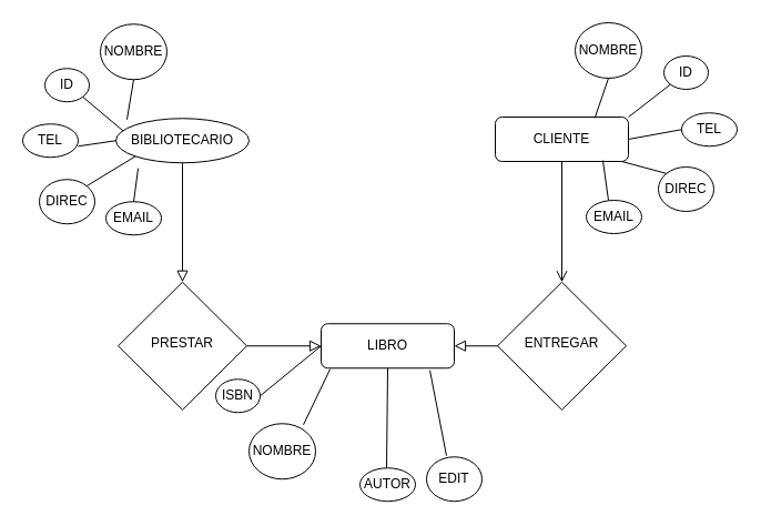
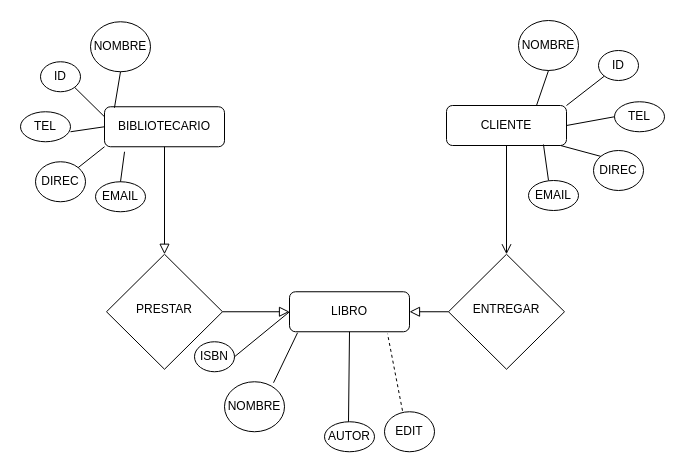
  <mxCell id="0" />
  <mxCell id="1" parent="0" />
  <mxCell id="2" value="" style="rounded=0;html=1;jettySize=auto;orthogonalLoop=1;fontSize=11;endArrow=block;endFill=0;endSize=8;strokeWidth=1;shadow=0;labelBackgroundColor=none;edgeStyle=orthogonalEdgeStyle;entryX=0;entryY=0.5;entryDx=0;entryDy=0;exitX=1;exitY=0.5;exitDx=0;exitDy=0;" parent="1" source="4" target="6" edge="1"><mxGeometry relative="1" as="geometry"><mxPoint x="284" y="211.25" as="sourcePoint" /><mxPoint x="284" y="261.25" as="targetPoint" /></mxGeometry></mxCell>
- <mxCell id="3" value="BIBLIOTECARIO" style="ellipse;whiteSpace=wrap;html=1;fontSize=12;glass=0;strokeWidth=1;shadow=0;" parent="1" vertex="1"><mxGeometry x="104" y="106.25" width="120" height="40" as="geometry" /></mxCell>
+ <mxCell id="3" value="BIBLIOTECARIO" style="rounded=1;whiteSpace=wrap;html=1;fontSize=12;glass=0;strokeWidth=1;shadow=0;" parent="1" vertex="1"><mxGeometry x="104" y="106.25" width="120" height="40" as="geometry" /></mxCell>
  <mxCell id="4" value="PRESTAR" style="rhombus;whiteSpace=wrap;html=1;shadow=0;fontFamily=Helvetica;fontSize=12;align=center;strokeWidth=1;spacing=6;spacingTop=-4;" parent="1" vertex="1"><mxGeometry x="106" y="253.75" width="116" height="115" as="geometry" /></mxCell>
  <mxCell id="5" value="CLIENTE" style="rounded=1;whiteSpace=wrap;html=1;fontSize=12;glass=0;strokeWidth=1;shadow=0;" parent="1" vertex="1"><mxGeometry x="446" y="105" width="120" height="40" as="geometry" /></mxCell>
  <mxCell id="6" value="LIBRO" style="rounded=1;whiteSpace=wrap;html=1;fontSize=12;glass=0;strokeWidth=1;shadow=0;" parent="1" vertex="1"><mxGeometry x="289" y="291.25" width="120" height="40" as="geometry" /></mxCell>
  <mxCell id="7" value="NOMBRE" style="ellipse;whiteSpace=wrap;html=1;" vertex="1" parent="1"><mxGeometry x="90" y="21.25" width="60" height="50" as="geometry" /></mxCell>
  <mxCell id="8" value="ID" style="ellipse;whiteSpace=wrap;html=1;" vertex="1" parent="1"><mxGeometry x="40" y="61.25" width="40" height="30" as="geometry" /></mxCell>
  <mxCell id="9" value="TEL" style="ellipse;whiteSpace=wrap;html=1;" vertex="1" parent="1"><mxGeometry x="20" y="111.25" width="50" height="30" as="geometry" /></mxCell>
  <mxCell id="10" value="DIREC" style="ellipse;whiteSpace=wrap;html=1;" vertex="1" parent="1"><mxGeometry x="35" y="161.25" width="50" height="40" as="geometry" /></mxCell>
  <mxCell id="11" value="EMAIL" style="ellipse;whiteSpace=wrap;html=1;" vertex="1" parent="1"><mxGeometry x="95" y="181.25" width="50" height="30" as="geometry" /></mxCell>
  <mxCell id="12" value="" style="endArrow=none;html=1;rounded=0;entryX=0.167;entryY=1.125;entryDx=0;entryDy=0;entryPerimeter=0;exitX=0.5;exitY=0;exitDx=0;exitDy=0;" edge="1" parent="1" source="11" target="3"><mxGeometry width="50" height="50" relative="1" as="geometry"><mxPoint x="150" y="221.25" as="sourcePoint" /><mxPoint x="180" y="181.25" as="targetPoint" /></mxGeometry></mxCell>
  <mxCell id="13" value="" style="endArrow=none;html=1;rounded=0;exitX=1;exitY=0;exitDx=0;exitDy=0;entryX=0;entryY=1;entryDx=0;entryDy=0;" edge="1" parent="1" source="10" target="3"><mxGeometry width="50" height="50" relative="1" as="geometry"><mxPoint x="60" y="161.25" as="sourcePoint" /><mxPoint x="110" y="111.25" as="targetPoint" /></mxGeometry></mxCell>
  <mxCell id="14" value="" style="endArrow=none;html=1;rounded=0;entryX=0;entryY=0.5;entryDx=0;entryDy=0;" edge="1" parent="1" target="3"><mxGeometry width="50" height="50" relative="1" as="geometry"><mxPoint x="70" y="131.25" as="sourcePoint" /><mxPoint x="120" y="81.25" as="targetPoint" /></mxGeometry></mxCell>
  <mxCell id="15" value="" style="endArrow=none;html=1;rounded=0;exitX=0.083;exitY=0.025;exitDx=0;exitDy=0;exitPerimeter=0;entryX=0.5;entryY=1;entryDx=0;entryDy=0;" edge="1" parent="1" source="3" target="7"><mxGeometry width="50" height="50" relative="1" as="geometry"><mxPoint x="140" y="101.25" as="sourcePoint" /><mxPoint x="190" y="51.25" as="targetPoint" /></mxGeometry></mxCell>
  <mxCell id="16" value="" style="endArrow=none;html=1;rounded=0;entryX=1;entryY=1;entryDx=0;entryDy=0;exitX=0;exitY=0.25;exitDx=0;exitDy=0;" edge="1" parent="1" source="3" target="8"><mxGeometry width="50" height="50" relative="1" as="geometry"><mxPoint x="70" y="141.25" as="sourcePoint" /><mxPoint x="120" y="91.25" as="targetPoint" /></mxGeometry></mxCell>
  <mxCell id="17" value="NOMBRE" style="ellipse;whiteSpace=wrap;html=1;" vertex="1" parent="1"><mxGeometry x="518" y="20" width="60" height="50" as="geometry" /></mxCell>
  <mxCell id="18" value="ID" style="ellipse;whiteSpace=wrap;html=1;" vertex="1" parent="1"><mxGeometry x="598" y="50" width="40" height="30" as="geometry" /></mxCell>
  <mxCell id="19" value="TEL" style="ellipse;whiteSpace=wrap;html=1;" vertex="1" parent="1"><mxGeometry x="614" y="101.25" width="50" height="30" as="geometry" /></mxCell>
  <mxCell id="20" value="DIREC" style="ellipse;whiteSpace=wrap;html=1;" vertex="1" parent="1"><mxGeometry x="593" y="150" width="50" height="40" as="geometry" /></mxCell>
  <mxCell id="21" value="EMAIL" style="ellipse;whiteSpace=wrap;html=1;" vertex="1" parent="1"><mxGeometry x="528" y="180" width="50" height="30" as="geometry" /></mxCell>
  <mxCell id="22" value="" style="endArrow=none;html=1;rounded=0;exitX=0.75;exitY=0;exitDx=0;exitDy=0;entryX=0.5;entryY=1;entryDx=0;entryDy=0;" edge="1" parent="1" source="5" target="17"><mxGeometry width="50" height="50" relative="1" as="geometry"><mxPoint x="498" y="120" as="sourcePoint" /><mxPoint x="548" y="70" as="targetPoint" /></mxGeometry></mxCell>
  <mxCell id="23" value="" style="endArrow=none;html=1;rounded=0;entryX=0;entryY=1;entryDx=0;entryDy=0;exitX=1;exitY=0;exitDx=0;exitDy=0;" edge="1" parent="1" source="5" target="18"><mxGeometry width="50" height="50" relative="1" as="geometry"><mxPoint x="574" y="101.25" as="sourcePoint" /><mxPoint x="618" y="60" as="targetPoint" /></mxGeometry></mxCell>
  <mxCell id="24" value="" style="endArrow=none;html=1;rounded=0;entryX=0.808;entryY=0.975;entryDx=0;entryDy=0;entryPerimeter=0;" edge="1" parent="1" target="5"><mxGeometry width="50" height="50" relative="1" as="geometry"><mxPoint x="548" y="180" as="sourcePoint" /><mxPoint x="548" y="160" as="targetPoint" /></mxGeometry></mxCell>
  <mxCell id="25" value="" style="endArrow=none;html=1;rounded=0;exitX=1;exitY=0.5;exitDx=0;exitDy=0;entryX=0;entryY=0.5;entryDx=0;entryDy=0;" edge="1" parent="1" source="5" target="19"><mxGeometry width="50" height="50" relative="1" as="geometry"><mxPoint x="558" y="180" as="sourcePoint" /><mxPoint x="608" y="130" as="targetPoint" /></mxGeometry></mxCell>
  <mxCell id="26" value="" style="endArrow=none;html=1;rounded=0;entryX=0;entryY=0;entryDx=0;entryDy=0;exitX=0.95;exitY=1;exitDx=0;exitDy=0;exitPerimeter=0;" edge="1" parent="1" source="5" target="20"><mxGeometry width="50" height="50" relative="1" as="geometry"><mxPoint x="548" y="200" as="sourcePoint" /><mxPoint x="598" y="150" as="targetPoint" /></mxGeometry></mxCell>
  <mxCell id="27" value="NOMBRE" style="ellipse;whiteSpace=wrap;html=1;" vertex="1" parent="1"><mxGeometry x="224" y="381.25" width="60" height="50" as="geometry" /></mxCell>
  <mxCell id="28" value="ISBN" style="ellipse;whiteSpace=wrap;html=1;" vertex="1" parent="1"><mxGeometry x="194" y="341.25" width="40" height="30" as="geometry" /></mxCell>
  <mxCell id="29" value="AUTOR" style="ellipse;whiteSpace=wrap;html=1;" vertex="1" parent="1"><mxGeometry x="324" y="421.25" width="50" height="30" as="geometry" /></mxCell>
  <mxCell id="30" value="EDIT" style="ellipse;whiteSpace=wrap;html=1;" vertex="1" parent="1"><mxGeometry x="384" y="411.25" width="50" height="40" as="geometry" /></mxCell>
  <mxCell id="31" value="" style="endArrow=none;html=1;rounded=0;entryX=0.067;entryY=1.025;entryDx=0;entryDy=0;entryPerimeter=0;exitX=0.817;exitY=0.02;exitDx=0;exitDy=0;exitPerimeter=0;" edge="1" parent="1" source="27" target="6"><mxGeometry width="50" height="50" relative="1" as="geometry"><mxPoint x="264" y="381.25" as="sourcePoint" /><mxPoint x="314" y="331.25" as="targetPoint" /></mxGeometry></mxCell>
  <mxCell id="32" value="" style="endArrow=none;html=1;rounded=0;entryX=0.5;entryY=1;entryDx=0;entryDy=0;" edge="1" parent="1" target="6"><mxGeometry width="50" height="50" relative="1" as="geometry"><mxPoint x="348" y="421.25" as="sourcePoint" /><mxPoint x="398" y="371.25" as="targetPoint" /></mxGeometry></mxCell>
  <mxCell id="33" value="" style="endArrow=none;html=1;rounded=0;entryX=0;entryY=0.5;entryDx=0;entryDy=0;exitX=1;exitY=0.5;exitDx=0;exitDy=0;" edge="1" parent="1" source="28" target="6"><mxGeometry width="50" height="50" relative="1" as="geometry"><mxPoint x="244" y="331.25" as="sourcePoint" /><mxPoint x="294" y="281.25" as="targetPoint" /></mxGeometry></mxCell>
- <mxCell id="34" value="" style="endArrow=none;html=1;rounded=0;entryX=0.817;entryY=1.05;entryDx=0;entryDy=0;entryPerimeter=0;exitX=0.36;exitY=-0.025;exitDx=0;exitDy=0;exitPerimeter=0;" edge="1" parent="1" source="30" target="6"><mxGeometry width="50" height="50" relative="1" as="geometry"><mxPoint x="404" y="401.25" as="sourcePoint" /><mxPoint x="454" y="351.25" as="targetPoint" /></mxGeometry></mxCell>
+ <mxCell id="34" value="" style="endArrow=none;html=1;rounded=0;entryX=0.817;entryY=1.05;entryDx=0;entryDy=0;entryPerimeter=0;exitX=0.36;exitY=-0.025;exitDx=0;exitDy=0;exitPerimeter=0;dashed=1;" edge="1" parent="1" source="30" target="6"><mxGeometry width="50" height="50" relative="1" as="geometry"><mxPoint x="404" y="401.25" as="sourcePoint" /><mxPoint x="454" y="351.25" as="targetPoint" /></mxGeometry></mxCell>
  <mxCell id="35" value="ENTREGAR" style="rhombus;whiteSpace=wrap;html=1;shadow=0;fontFamily=Helvetica;fontSize=12;align=center;strokeWidth=1;spacing=6;spacingTop=-4;" vertex="1" parent="1"><mxGeometry x="448" y="253.75" width="116" height="115" as="geometry" /></mxCell>
  <mxCell id="36" value="" style="rounded=0;html=1;jettySize=auto;orthogonalLoop=1;fontSize=11;endArrow=block;endFill=0;endSize=8;strokeWidth=1;shadow=0;labelBackgroundColor=none;edgeStyle=orthogonalEdgeStyle;entryX=0.5;entryY=0;entryDx=0;entryDy=0;exitX=0.5;exitY=1;exitDx=0;exitDy=0;" edge="1" parent="1" source="3" target="4"><mxGeometry relative="1" as="geometry"><mxPoint x="170" y="174.25" as="sourcePoint" /><mxPoint x="162" y="233.75" as="targetPoint" /></mxGeometry></mxCell>
  <mxCell id="37" value="" style="rounded=0;html=1;jettySize=auto;orthogonalLoop=1;fontSize=11;endArrow=open;endFill=0;endSize=8;strokeWidth=1;shadow=0;labelBackgroundColor=none;edgeStyle=orthogonalEdgeStyle;entryX=0.5;entryY=0;entryDx=0;entryDy=0;exitX=0.5;exitY=1;exitDx=0;exitDy=0;" edge="1" parent="1" source="5" target="35"><mxGeometry relative="1" as="geometry"><mxPoint x="498" y="155" as="sourcePoint" /><mxPoint x="520" y="232.5" as="targetPoint" /></mxGeometry></mxCell>
  <mxCell id="38" value="" style="rounded=0;html=1;jettySize=auto;orthogonalLoop=1;fontSize=11;endArrow=block;endFill=0;endSize=8;strokeWidth=1;shadow=0;labelBackgroundColor=none;edgeStyle=orthogonalEdgeStyle;entryX=1;entryY=0.5;entryDx=0;entryDy=0;exitX=0;exitY=0.5;exitDx=0;exitDy=0;" edge="1" parent="1" source="35" target="6"><mxGeometry relative="1" as="geometry"><mxPoint x="439" y="271.25" as="sourcePoint" /><mxPoint x="466" y="362.25" as="targetPoint" /></mxGeometry></mxCell>
